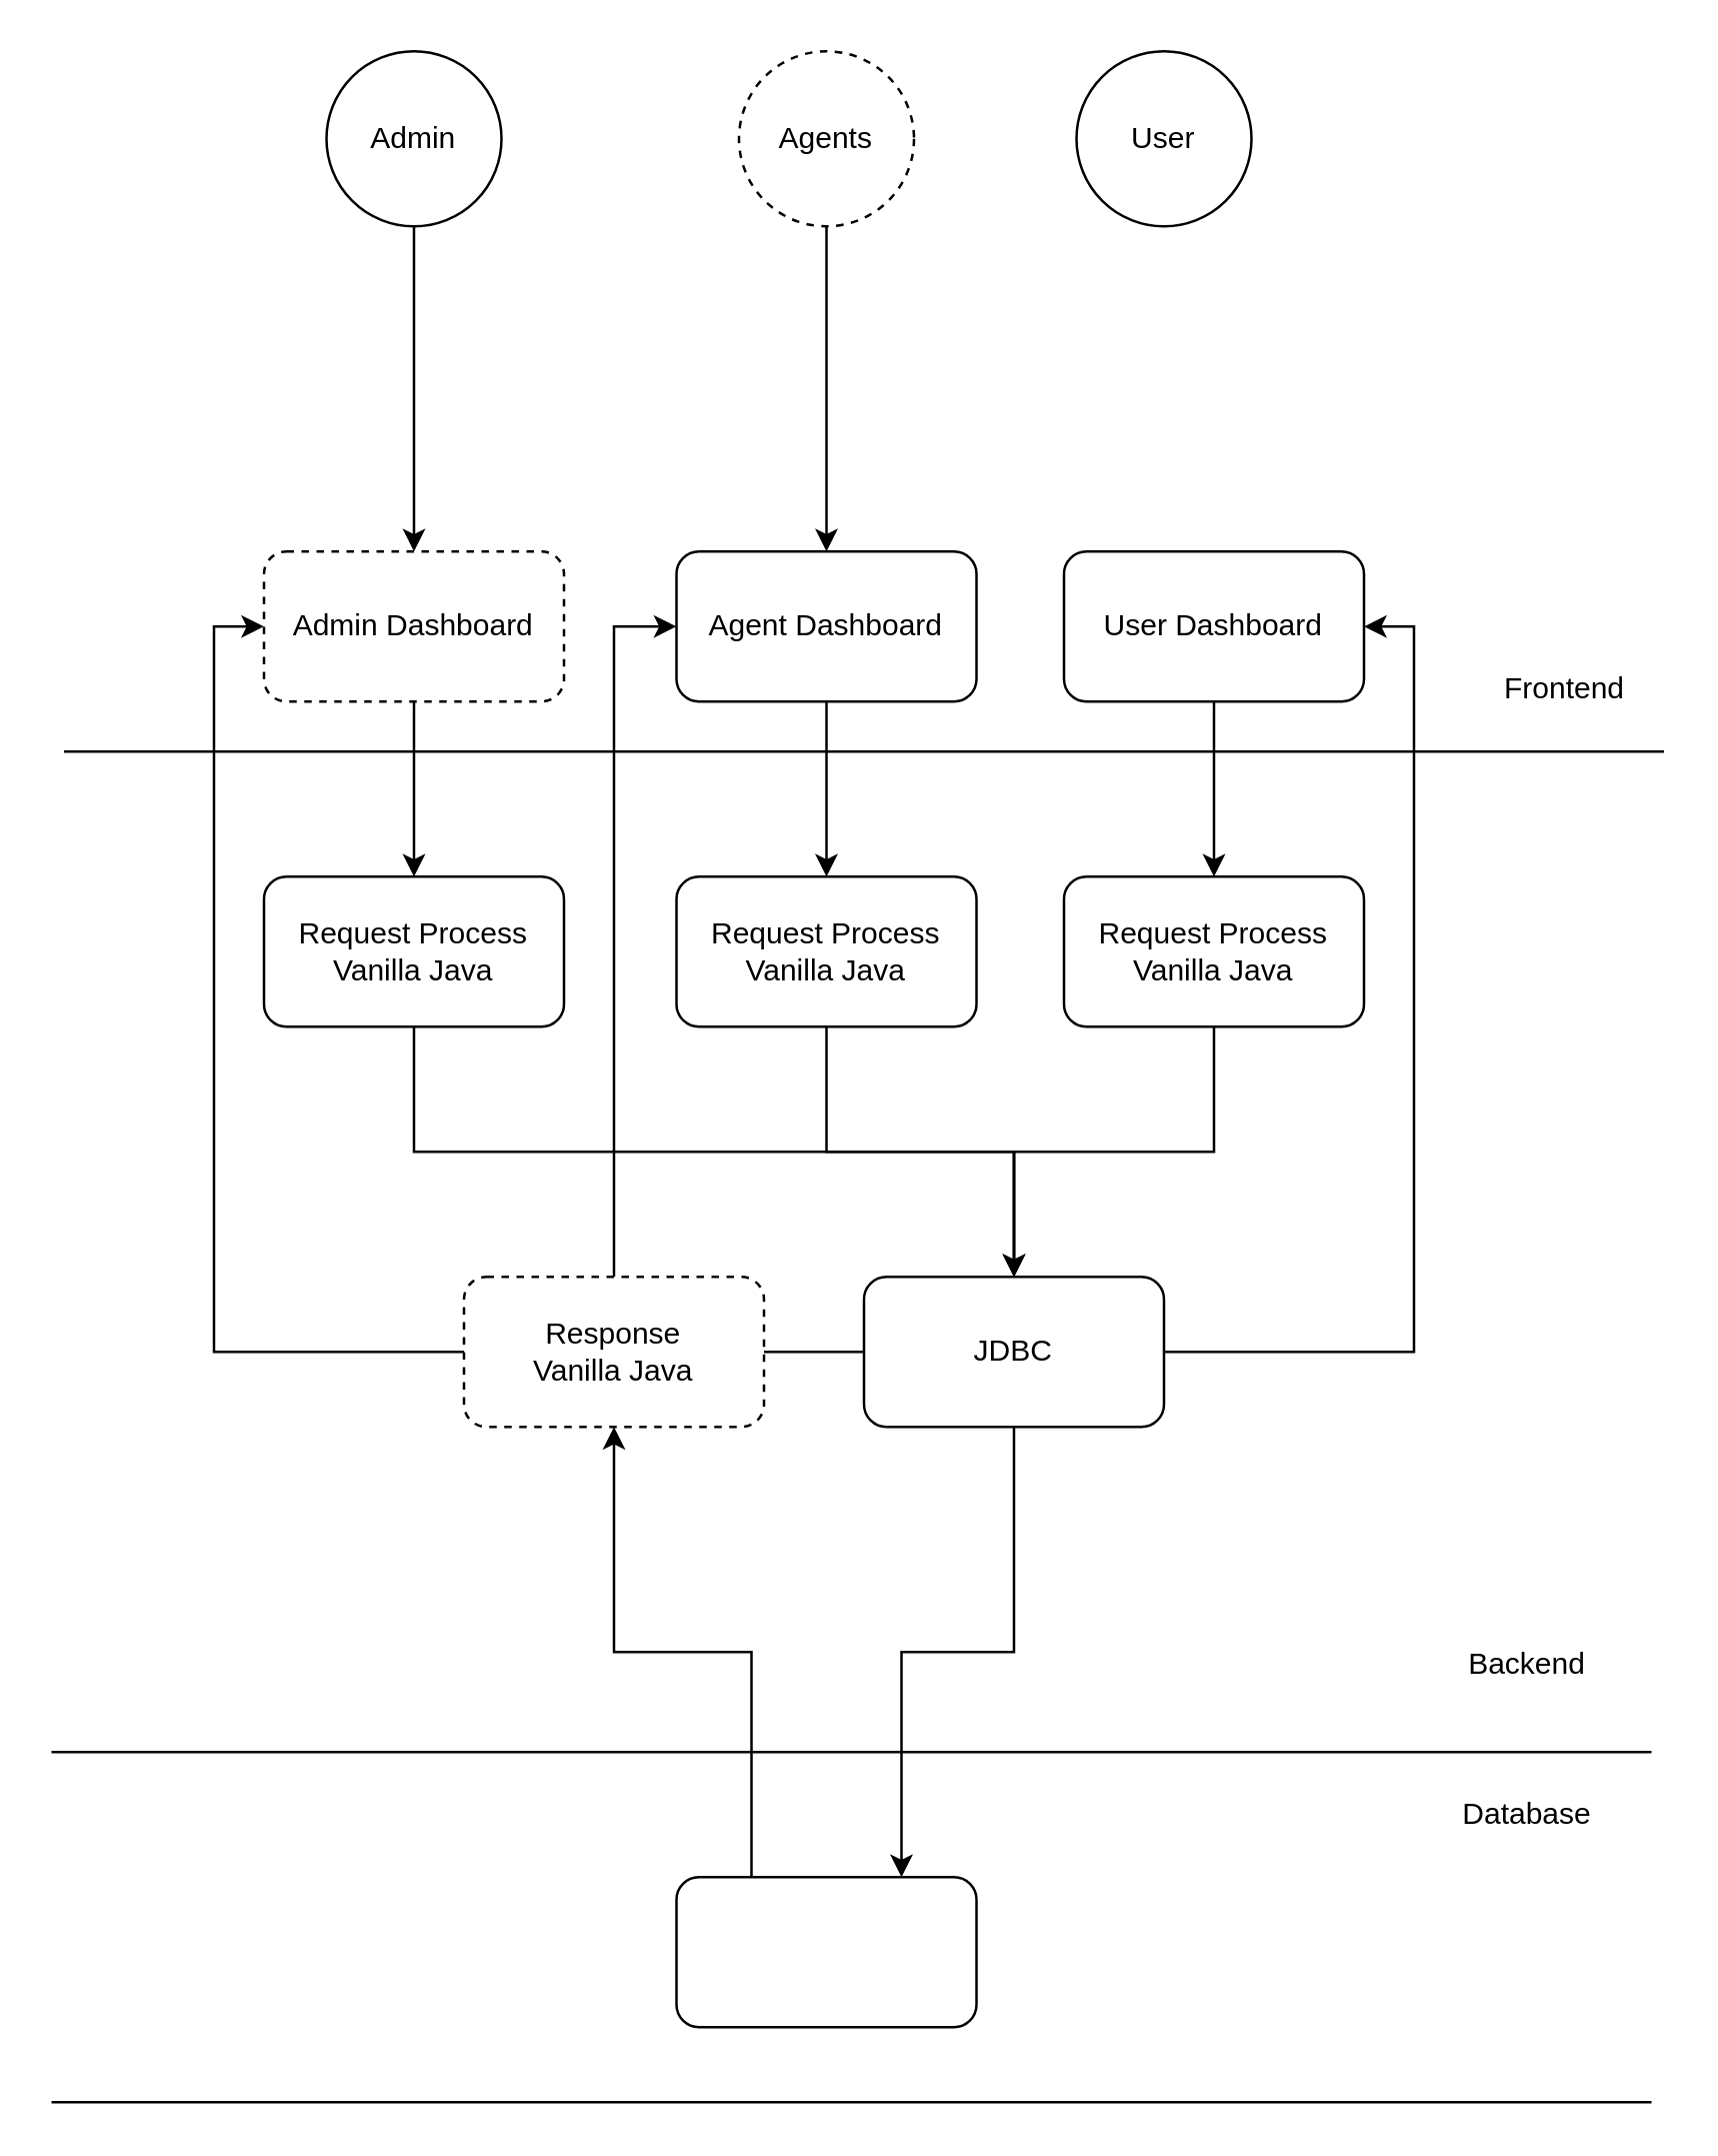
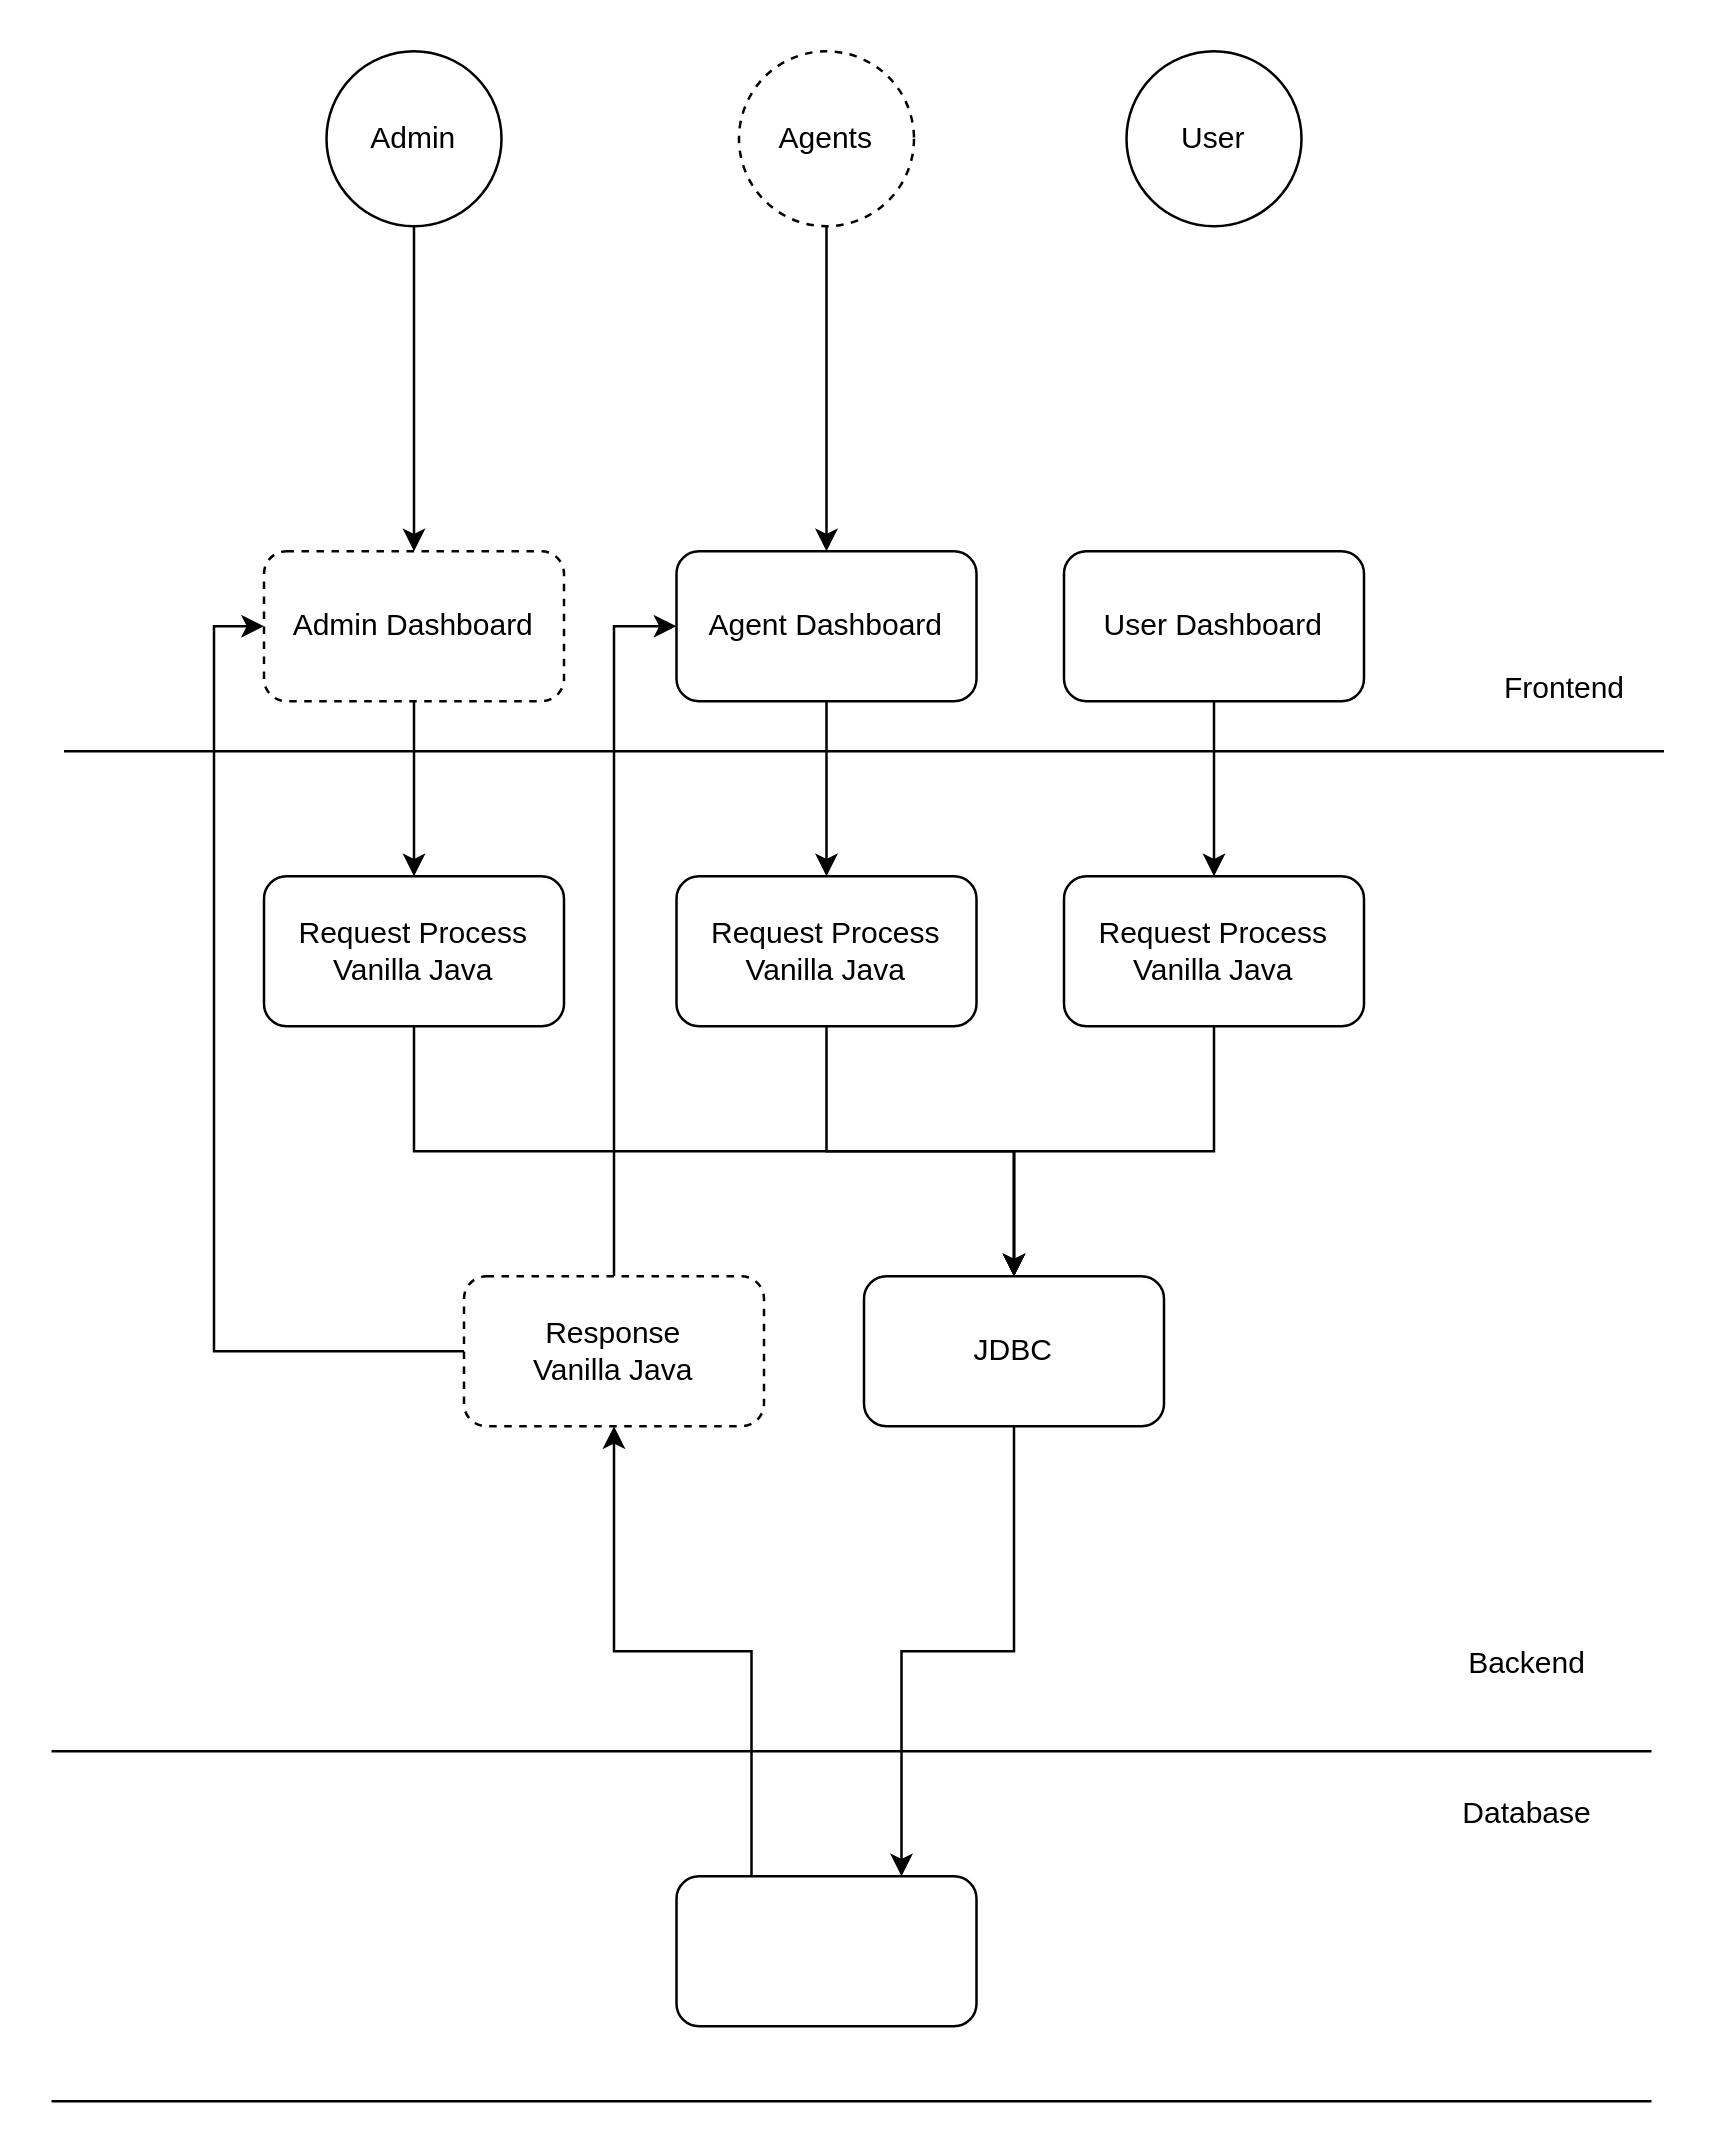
  <mxCell id="0" />
  <mxCell id="1" parent="0" />
  <mxCell id="2" value="" style="endArrow=none;html=1;rounded=0;" edge="1" parent="1"><mxGeometry width="50" height="50" relative="1" as="geometry"><mxPoint x="25" y="300" as="sourcePoint" /><mxPoint x="665" y="300" as="targetPoint" /></mxGeometry></mxCell>
  <mxCell id="3" value="&lt;div&gt;Frontend&lt;/div&gt;" style="text;html=1;align=center;verticalAlign=middle;resizable=0;points=[];autosize=1;strokeColor=none;fillColor=none;" vertex="1" parent="1"><mxGeometry x="590" y="260" width="70" height="30" as="geometry" /></mxCell>
  <mxCell id="4" value="" style="endArrow=none;html=1;rounded=0;" edge="1" parent="1"><mxGeometry width="50" height="50" relative="1" as="geometry"><mxPoint x="20" y="700" as="sourcePoint" /><mxPoint x="660" y="700" as="targetPoint" /></mxGeometry></mxCell>
  <mxCell id="5" value="Backend" style="text;html=1;align=center;verticalAlign=middle;resizable=0;points=[];autosize=1;strokeColor=none;fillColor=none;" vertex="1" parent="1"><mxGeometry x="575" y="650" width="70" height="30" as="geometry" /></mxCell>
  <mxCell id="6" value="" style="endArrow=none;html=1;rounded=0;" edge="1" parent="1"><mxGeometry width="50" height="50" relative="1" as="geometry"><mxPoint x="20" y="840" as="sourcePoint" /><mxPoint x="660" y="840" as="targetPoint" /></mxGeometry></mxCell>
  <mxCell id="7" value="&lt;div&gt;Database&lt;/div&gt;" style="text;html=1;align=center;verticalAlign=middle;resizable=0;points=[];autosize=1;strokeColor=none;fillColor=none;" vertex="1" parent="1"><mxGeometry x="575" y="710" width="70" height="30" as="geometry" /></mxCell>
  <mxCell id="8" style="edgeStyle=orthogonalEdgeStyle;rounded=0;orthogonalLoop=1;jettySize=auto;html=1;exitX=0.5;exitY=1;exitDx=0;exitDy=0;entryX=0.5;entryY=0;entryDx=0;entryDy=0;" edge="1" parent="1" source="9" target="12"><mxGeometry relative="1" as="geometry" /></mxCell>
  <mxCell id="9" value="&lt;div&gt;Admin&lt;/div&gt;" style="ellipse;whiteSpace=wrap;html=1;aspect=fixed;" vertex="1" parent="1"><mxGeometry x="130" y="20" width="70" height="70" as="geometry" /></mxCell>
- <mxCell id="10" value="User" style="ellipse;whiteSpace=wrap;html=1;aspect=fixed;" vertex="1" parent="1"><mxGeometry x="430" y="20" width="70" height="70" as="geometry" /></mxCell>
+ <mxCell id="10" value="User" style="ellipse;whiteSpace=wrap;html=1;aspect=fixed;" vertex="1" parent="1"><mxGeometry x="450" y="20" width="70" height="70" as="geometry" /></mxCell>
  <mxCell id="11" style="edgeStyle=orthogonalEdgeStyle;rounded=0;orthogonalLoop=1;jettySize=auto;html=1;exitX=0.5;exitY=1;exitDx=0;exitDy=0;entryX=0.5;entryY=0;entryDx=0;entryDy=0;" edge="1" parent="1" source="12" target="20"><mxGeometry relative="1" as="geometry" /></mxCell>
  <mxCell id="12" value="Admin Dashboard" style="rounded=1;whiteSpace=wrap;html=1;dashed=1;" vertex="1" parent="1"><mxGeometry x="105" y="220" width="120" height="60" as="geometry" /></mxCell>
  <mxCell id="13" style="edgeStyle=orthogonalEdgeStyle;rounded=0;orthogonalLoop=1;jettySize=auto;html=1;exitX=0.5;exitY=1;exitDx=0;exitDy=0;entryX=0.5;entryY=0;entryDx=0;entryDy=0;" edge="1" parent="1" source="14" target="22"><mxGeometry relative="1" as="geometry" /></mxCell>
  <mxCell id="14" value="User Dashboard" style="rounded=1;whiteSpace=wrap;html=1;" vertex="1" parent="1"><mxGeometry x="425" y="220" width="120" height="60" as="geometry" /></mxCell>
  <mxCell id="15" style="edgeStyle=orthogonalEdgeStyle;rounded=0;orthogonalLoop=1;jettySize=auto;html=1;exitX=0.5;exitY=1;exitDx=0;exitDy=0;entryX=0.5;entryY=0;entryDx=0;entryDy=0;" edge="1" parent="1" source="16" target="18"><mxGeometry relative="1" as="geometry" /></mxCell>
  <mxCell id="16" value="Agents" style="ellipse;whiteSpace=wrap;html=1;aspect=fixed;dashed=1;" vertex="1" parent="1"><mxGeometry x="295" y="20" width="70" height="70" as="geometry" /></mxCell>
  <mxCell id="17" style="edgeStyle=orthogonalEdgeStyle;rounded=0;orthogonalLoop=1;jettySize=auto;html=1;exitX=0.5;exitY=1;exitDx=0;exitDy=0;entryX=0.5;entryY=0;entryDx=0;entryDy=0;" edge="1" parent="1" source="18" target="24"><mxGeometry relative="1" as="geometry" /></mxCell>
  <mxCell id="18" value="&lt;div&gt;Agent Dashboard&lt;/div&gt;" style="rounded=1;whiteSpace=wrap;html=1;" vertex="1" parent="1"><mxGeometry x="270" y="220" width="120" height="60" as="geometry" /></mxCell>
  <mxCell id="19" style="edgeStyle=orthogonalEdgeStyle;rounded=0;orthogonalLoop=1;jettySize=auto;html=1;exitX=0.5;exitY=1;exitDx=0;exitDy=0;" edge="1" parent="1" source="20" target="30"><mxGeometry relative="1" as="geometry" /></mxCell>
  <mxCell id="20" value="&lt;div&gt;Request Process&lt;/div&gt;&lt;div&gt;Vanilla Java&lt;/div&gt;" style="rounded=1;whiteSpace=wrap;html=1;" vertex="1" parent="1"><mxGeometry x="105" y="350" width="120" height="60" as="geometry" /></mxCell>
  <mxCell id="21" style="edgeStyle=orthogonalEdgeStyle;rounded=0;orthogonalLoop=1;jettySize=auto;html=1;exitX=0.5;exitY=1;exitDx=0;exitDy=0;entryX=0.5;entryY=0;entryDx=0;entryDy=0;" edge="1" parent="1" source="22" target="30"><mxGeometry relative="1" as="geometry" /></mxCell>
  <mxCell id="22" value="&lt;div&gt;Request Process&lt;/div&gt;&lt;div&gt;Vanilla Java&lt;/div&gt;" style="rounded=1;whiteSpace=wrap;html=1;" vertex="1" parent="1"><mxGeometry x="425" y="350" width="120" height="60" as="geometry" /></mxCell>
  <mxCell id="23" style="edgeStyle=orthogonalEdgeStyle;rounded=0;orthogonalLoop=1;jettySize=auto;html=1;exitX=0.5;exitY=1;exitDx=0;exitDy=0;entryX=0.5;entryY=0;entryDx=0;entryDy=0;" edge="1" parent="1" source="24" target="30"><mxGeometry relative="1" as="geometry" /></mxCell>
  <mxCell id="24" value="&lt;div&gt;Request Process&lt;/div&gt;&lt;div&gt;Vanilla Java&lt;/div&gt;" style="rounded=1;whiteSpace=wrap;html=1;" vertex="1" parent="1"><mxGeometry x="270" y="350" width="120" height="60" as="geometry" /></mxCell>
- <mxCell id="25" style="edgeStyle=orthogonalEdgeStyle;rounded=0;orthogonalLoop=1;jettySize=auto;html=1;exitX=1;exitY=0.5;exitDx=0;exitDy=0;entryX=1;entryY=0.5;entryDx=0;entryDy=0;" edge="1" parent="1" source="28" target="14"><mxGeometry relative="1" as="geometry" /></mxCell>
  <mxCell id="26" style="edgeStyle=orthogonalEdgeStyle;rounded=0;orthogonalLoop=1;jettySize=auto;html=1;exitX=0.5;exitY=0;exitDx=0;exitDy=0;entryX=0;entryY=0.5;entryDx=0;entryDy=0;" edge="1" parent="1" source="28" target="18"><mxGeometry relative="1" as="geometry" /></mxCell>
  <mxCell id="27" style="edgeStyle=orthogonalEdgeStyle;rounded=0;orthogonalLoop=1;jettySize=auto;html=1;exitX=0;exitY=0.5;exitDx=0;exitDy=0;entryX=0;entryY=0.5;entryDx=0;entryDy=0;" edge="1" parent="1" source="28" target="12"><mxGeometry relative="1" as="geometry" /></mxCell>
  <mxCell id="28" value="&lt;div&gt;Response&lt;/div&gt;&lt;div&gt;Vanilla Java&lt;/div&gt;" style="rounded=1;whiteSpace=wrap;html=1;dashed=1;" vertex="1" parent="1"><mxGeometry x="185" y="510" width="120" height="60" as="geometry" /></mxCell>
  <mxCell id="29" style="edgeStyle=orthogonalEdgeStyle;rounded=0;orthogonalLoop=1;jettySize=auto;html=1;exitX=0.5;exitY=1;exitDx=0;exitDy=0;entryX=0.75;entryY=0;entryDx=0;entryDy=0;" edge="1" parent="1" source="30" target="33"><mxGeometry relative="1" as="geometry"><mxPoint x="345" y="740" as="targetPoint" /></mxGeometry></mxCell>
  <mxCell id="30" value="JDBC" style="rounded=1;whiteSpace=wrap;html=1;" vertex="1" parent="1"><mxGeometry x="345" y="510" width="120" height="60" as="geometry" /></mxCell>
  <mxCell id="31" style="edgeStyle=orthogonalEdgeStyle;rounded=0;orthogonalLoop=1;jettySize=auto;html=1;exitX=0.5;exitY=1;exitDx=0;exitDy=0;" edge="1" parent="1" source="22" target="22"><mxGeometry relative="1" as="geometry" /></mxCell>
  <mxCell id="32" style="edgeStyle=orthogonalEdgeStyle;rounded=0;orthogonalLoop=1;jettySize=auto;html=1;exitX=0.25;exitY=0;exitDx=0;exitDy=0;entryX=0.5;entryY=1;entryDx=0;entryDy=0;" edge="1" parent="1" source="33" target="28"><mxGeometry relative="1" as="geometry" /></mxCell>
  <mxCell id="33" value="" style="rounded=1;whiteSpace=wrap;html=1;" vertex="1" parent="1"><mxGeometry x="270" y="750" width="120" height="60" as="geometry" /></mxCell>
